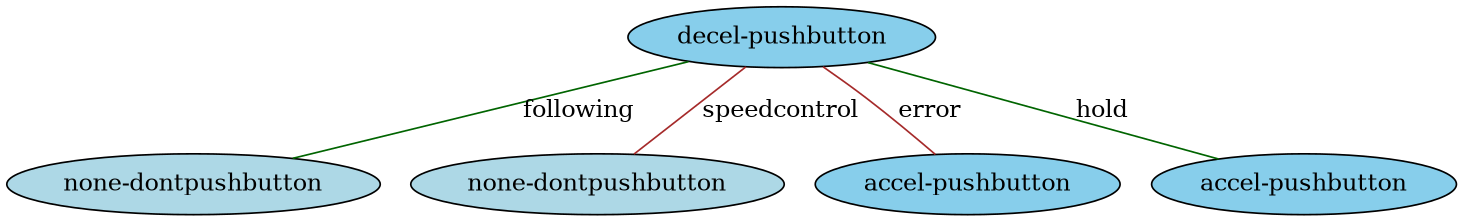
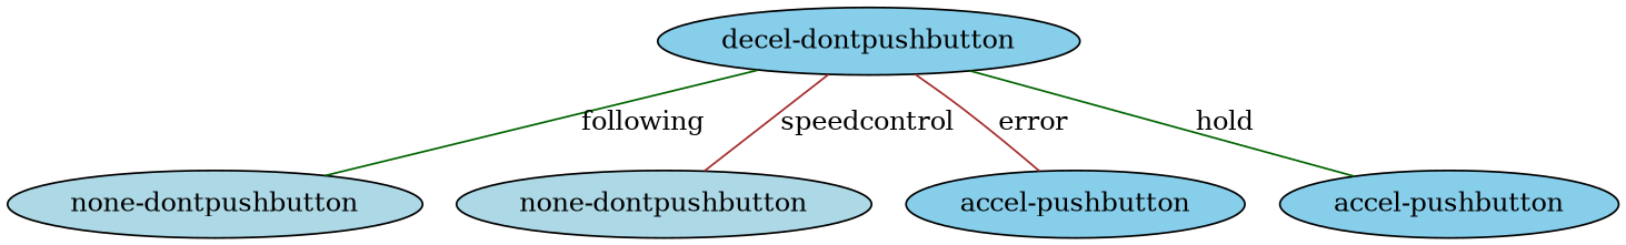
  digraph {
    node [style=filled fillcolor=skyblue]
    edge [dir=none color=darkgreen]
-   n1 [label="decel-pushbutton"]
+   n1 [label="decel-dontpushbutton"]
    n2 [label="none-dontpushbutton" fillcolor=lightblue]
    n3 [label="none-dontpushbutton" fillcolor=lightblue]
    n4 [label="accel-pushbutton"]
    n5 [label="accel-pushbutton"]
    n1 -> n2 [label=following]
    n1 -> n3 [label=speedcontrol color=brown]
    n1 -> n4 [label=error color=brown]
    n1 -> n5 [label=hold]
  }
